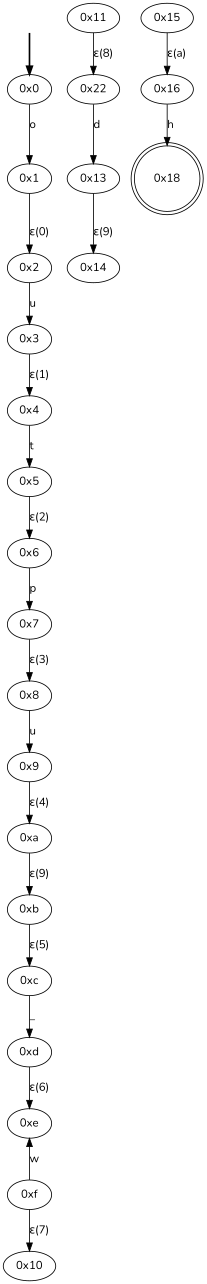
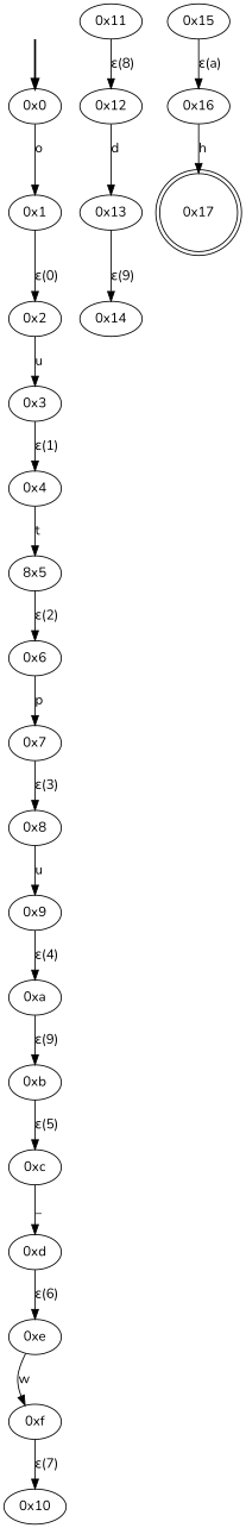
  digraph {
    fontname=Nunito
    node [fontname=Nunito]
    edge [fontname=Nunito]
    fake [style=invisible]
    "0x0" [root=true]
    "0x1"
    "0x2"
    "0x3"
    "0x4"
-   "0x5"
+   "0x5" [label="8x5"]
    "0x6"
    "0x7"
    "0x8"
    "0x9"
    "0xa"
    "0xb"
    "0xc"
    "0xd"
    "0xe"
    "0xf"
    "0x10"
    "0x11"
-   "0x12" [label="0x22"]
+   "0x12"
    "0x13"
    "0x14"
    "0x15"
    "0x16"
-   "0x17" [shape=doublecircle label="0x18"]
+   "0x17" [shape=doublecircle]
    fake -> "0x0" [style=bold]
    "0x0" -> "0x1" [label=o]
    "0x1" -> "0x2" [label="ε(0)"]
    "0x2" -> "0x3" [label=u]
    "0x3" -> "0x4" [label="ε(1)"]
    "0x4" -> "0x5" [label=t]
    "0x5" -> "0x6" [label="ε(2)"]
    "0x6" -> "0x7" [label=p]
    "0x7" -> "0x8" [label="ε(3)"]
    "0x8" -> "0x9" [label=u]
    "0x9" -> "0xa" [label="ε(4)"]
    "0xa" -> "0xb" [label="ε(9)"]
    "0xb" -> "0xc" [label="ε(5)"]
    "0xc" -> "0xd" [label=_]
    "0xd" -> "0xe" [label="ε(6)"]
-   "0xf" -> "0xe" [label=w]
+   "0xe" -> "0xf" [label=w]
    "0xf" -> "0x10" [label="ε(7)"]
    "0x11" -> "0x12" [label="ε(8)"]
    "0x12" -> "0x13" [label=d]
    "0x13" -> "0x14" [label="ε(9)"]
    "0x15" -> "0x16" [label="ε(a)"]
    "0x16" -> "0x17" [label=h]
  }
